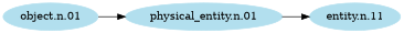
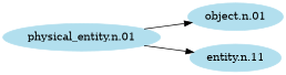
  digraph {
    rankdir=LR
    node [color=lightblue2 style=filled]
    "object.n.01"
    "physical_entity.n.01"
    n3 [label="entity.n.11"]
-   "object.n.01" -> "physical_entity.n.01"
+   "physical_entity.n.01" -> "object.n.01"
    "physical_entity.n.01" -> n3
  }
